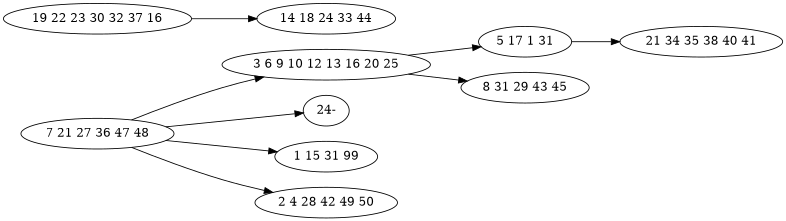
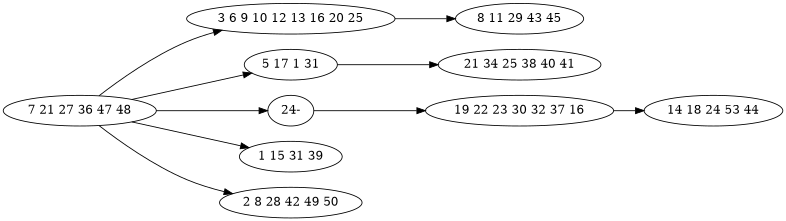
  digraph {
    rankdir=LR
    n1 [label="7 21 27 36 47 48"]
    n2 [label="3 6 9 10 12 13 16 20 25"]
    n3 [label="5 17 1 31"]
    n4 [label="24-"]
-   n5 [label="1 15 31 99"]
-   n6 [label="2 4 28 42 49 50"]
-   n7 [label="8 31 29 43 45"]
-   n8 [label="21 34 35 38 40 41"]
+   n5 [label="1 15 31 39"]
+   n6 [label="2 8 28 42 49 50"]
+   n7 [label="8 11 29 43 45"]
+   n8 [label="21 34 25 38 40 41"]
    n9 [label="19 22 23 30 32 37 16"]
-   n10 [label="14 18 24 33 44"]
+   n10 [label="14 18 24 53 44"]
    n1 -> n2
-   n2 -> n3
+   n1 -> n3
    n1 -> n4
    n1 -> n5
    n1 -> n6
    n2 -> n7
    n3 -> n8
+   n4 -> n9
    n9 -> n10
  }
